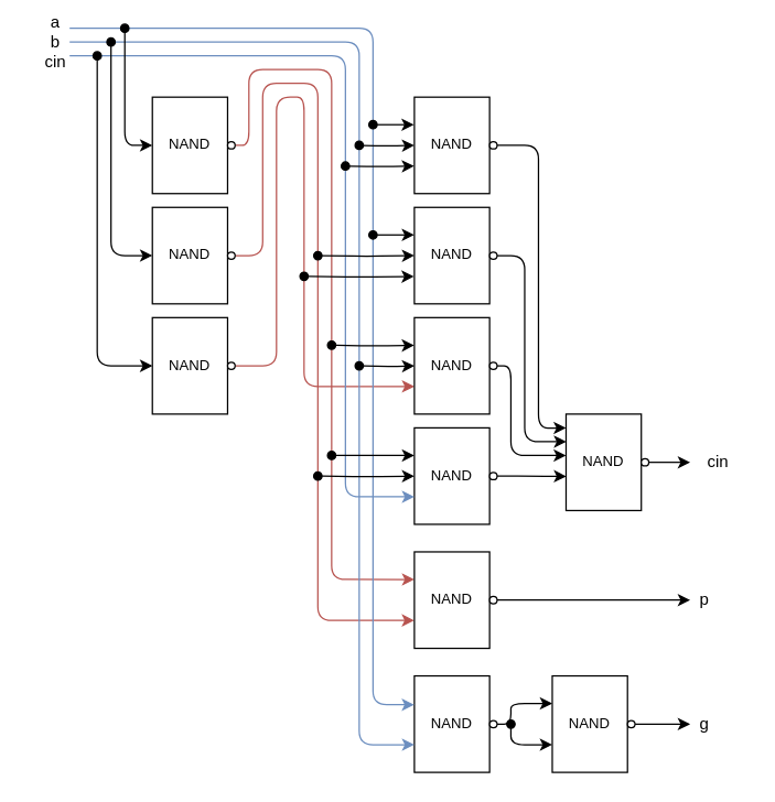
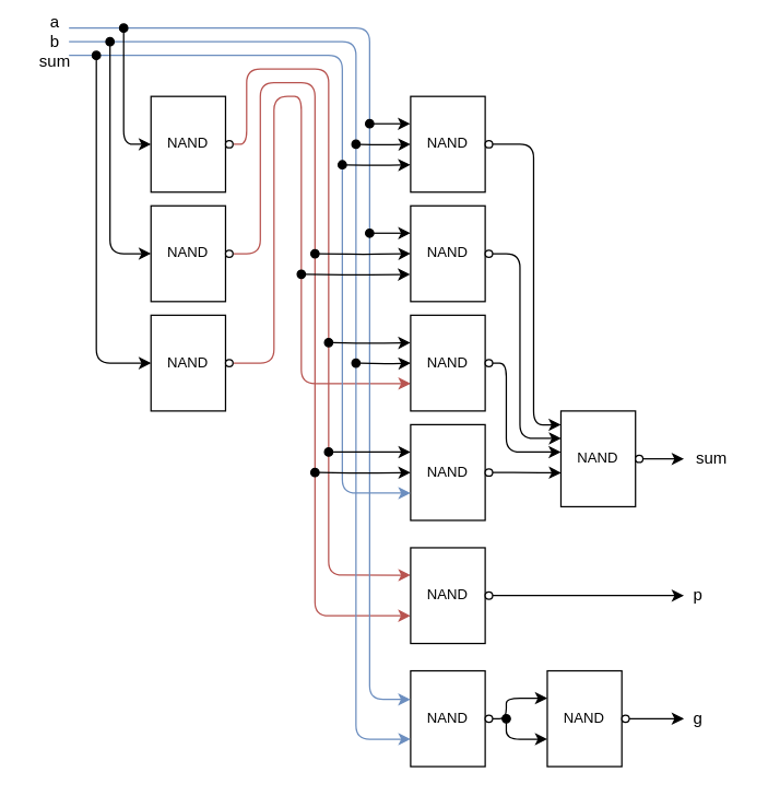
  <mxCell id="0" />
  <mxCell id="1" parent="0" />
  <mxCell id="2" style="edgeStyle=orthogonalEdgeStyle;rounded=1;orthogonalLoop=1;jettySize=auto;html=1;fillColor=#f8cecc;strokeColor=#b85450;entryX=0;entryY=0.286;entryDx=0;entryDy=0;entryPerimeter=0;" edge="1" parent="1" source="3" target="17"><mxGeometry relative="1" as="geometry"><mxPoint x="240" y="60" as="targetPoint" /><Array as="points"><mxPoint x="180" y="105" /><mxPoint x="180" y="50" /><mxPoint x="240" y="50" /><mxPoint x="240" y="420" /></Array></mxGeometry></mxCell>
  <mxCell id="3" value="" style="verticalLabelPosition=bottom;shadow=0;dashed=0;align=center;html=1;verticalAlign=top;shape=mxgraph.electrical.iec_logic_gates.nand;" vertex="1" parent="1"><mxGeometry x="110" y="70" width="60" height="70" as="geometry" /></mxCell>
  <mxCell id="4" style="edgeStyle=orthogonalEdgeStyle;rounded=1;orthogonalLoop=1;jettySize=auto;html=1;fillColor=#f8cecc;strokeColor=#b85450;entryX=-0.002;entryY=0.71;entryDx=0;entryDy=0;entryPerimeter=0;" edge="1" parent="1" source="5" target="17"><mxGeometry relative="1" as="geometry"><mxPoint x="230" y="60" as="targetPoint" /><Array as="points"><mxPoint x="190" y="185" /><mxPoint x="190" y="60" /><mxPoint x="230" y="60" /><mxPoint x="230" y="450" /></Array></mxGeometry></mxCell>
  <mxCell id="5" value="" style="verticalLabelPosition=bottom;shadow=0;dashed=0;align=center;html=1;verticalAlign=top;shape=mxgraph.electrical.iec_logic_gates.nand;" vertex="1" parent="1"><mxGeometry x="110" y="150" width="60" height="70" as="geometry" /></mxCell>
  <mxCell id="6" style="edgeStyle=orthogonalEdgeStyle;rounded=1;orthogonalLoop=1;jettySize=auto;html=1;fillColor=#f8cecc;strokeColor=#b85450;entryX=0;entryY=0.714;entryDx=0;entryDy=0;entryPerimeter=0;" edge="1" parent="1" source="7" target="13"><mxGeometry relative="1" as="geometry"><mxPoint x="220" y="60" as="targetPoint" /><Array as="points"><mxPoint x="200" y="265" /><mxPoint x="200" y="70" /><mxPoint x="220" y="70" /><mxPoint x="220" y="280" /></Array></mxGeometry></mxCell>
  <mxCell id="7" value="" style="verticalLabelPosition=bottom;shadow=0;dashed=0;align=center;html=1;verticalAlign=top;shape=mxgraph.electrical.iec_logic_gates.nand;" vertex="1" parent="1"><mxGeometry x="110" y="230" width="60" height="70" as="geometry" /></mxCell>
  <mxCell id="8" style="edgeStyle=orthogonalEdgeStyle;rounded=1;orthogonalLoop=1;jettySize=auto;html=1;entryX=0;entryY=0.144;entryDx=0;entryDy=0;entryPerimeter=0;" edge="1" parent="1" source="9" target="38"><mxGeometry relative="1" as="geometry"><mxPoint x="410" y="310" as="targetPoint" /><Array as="points"><mxPoint x="390" y="105" /><mxPoint x="390" y="310" /></Array></mxGeometry></mxCell>
  <mxCell id="9" value="" style="verticalLabelPosition=bottom;shadow=0;dashed=0;align=center;html=1;verticalAlign=top;shape=mxgraph.electrical.iec_logic_gates.nand;" vertex="1" parent="1"><mxGeometry x="300" y="70" width="60" height="70" as="geometry" /></mxCell>
  <mxCell id="10" style="edgeStyle=orthogonalEdgeStyle;rounded=1;orthogonalLoop=1;jettySize=auto;html=1;entryX=0.003;entryY=0.286;entryDx=0;entryDy=0;entryPerimeter=0;" edge="1" parent="1" source="11" target="38"><mxGeometry relative="1" as="geometry"><mxPoint x="410" y="320" as="targetPoint" /><Array as="points"><mxPoint x="380" y="185" /><mxPoint x="380" y="320" /></Array></mxGeometry></mxCell>
  <mxCell id="11" value="" style="verticalLabelPosition=bottom;shadow=0;dashed=0;align=center;html=1;verticalAlign=top;shape=mxgraph.electrical.iec_logic_gates.nand;" vertex="1" parent="1"><mxGeometry x="300" y="150" width="60" height="70" as="geometry" /></mxCell>
  <mxCell id="12" style="edgeStyle=orthogonalEdgeStyle;rounded=1;orthogonalLoop=1;jettySize=auto;html=1;" edge="1" parent="1" source="13"><mxGeometry relative="1" as="geometry"><mxPoint x="410" y="330" as="targetPoint" /><Array as="points"><mxPoint x="370" y="265" /><mxPoint x="370" y="330" /></Array></mxGeometry></mxCell>
  <mxCell id="13" value="" style="verticalLabelPosition=bottom;shadow=0;dashed=0;align=center;html=1;verticalAlign=top;shape=mxgraph.electrical.iec_logic_gates.nand;" vertex="1" parent="1"><mxGeometry x="300" y="230" width="60" height="70" as="geometry" /></mxCell>
  <mxCell id="14" style="edgeStyle=orthogonalEdgeStyle;rounded=1;orthogonalLoop=1;jettySize=auto;html=1;entryX=0.003;entryY=0.646;entryDx=0;entryDy=0;entryPerimeter=0;" edge="1" parent="1" source="15" target="38"><mxGeometry relative="1" as="geometry"><mxPoint x="410" y="345" as="targetPoint" /></mxGeometry></mxCell>
  <mxCell id="15" value="" style="verticalLabelPosition=bottom;shadow=0;dashed=0;align=center;html=1;verticalAlign=top;shape=mxgraph.electrical.iec_logic_gates.nand;" vertex="1" parent="1"><mxGeometry x="300" y="310" width="60" height="70" as="geometry" /></mxCell>
  <mxCell id="16" style="edgeStyle=orthogonalEdgeStyle;rounded=1;orthogonalLoop=1;jettySize=auto;html=1;startArrow=none;startFill=0;" edge="1" parent="1" source="17"><mxGeometry relative="1" as="geometry"><mxPoint x="500" y="435" as="targetPoint" /></mxGeometry></mxCell>
  <mxCell id="17" value="" style="verticalLabelPosition=bottom;shadow=0;dashed=0;align=center;html=1;verticalAlign=top;shape=mxgraph.electrical.iec_logic_gates.nand;" vertex="1" parent="1"><mxGeometry x="300" y="400" width="60" height="70" as="geometry" /></mxCell>
  <mxCell id="18" style="edgeStyle=orthogonalEdgeStyle;rounded=1;orthogonalLoop=1;jettySize=auto;html=1;startArrow=none;startFill=0;" edge="1" parent="1" source="19"><mxGeometry relative="1" as="geometry"><mxPoint x="500" y="525" as="targetPoint" /></mxGeometry></mxCell>
  <mxCell id="19" value="" style="verticalLabelPosition=bottom;shadow=0;dashed=0;align=center;html=1;verticalAlign=top;shape=mxgraph.electrical.iec_logic_gates.nand;" vertex="1" parent="1"><mxGeometry x="400" y="490" width="60" height="70" as="geometry" /></mxCell>
  <mxCell id="20" style="edgeStyle=orthogonalEdgeStyle;rounded=1;orthogonalLoop=1;jettySize=auto;html=1;entryX=0;entryY=0.286;entryDx=0;entryDy=0;entryPerimeter=0;startArrow=none;startFill=0;" edge="1" parent="1" source="22" target="19"><mxGeometry relative="1" as="geometry"><Array as="points"><mxPoint x="370" y="525" /><mxPoint x="370" y="510" /></Array></mxGeometry></mxCell>
  <mxCell id="21" style="edgeStyle=orthogonalEdgeStyle;rounded=1;orthogonalLoop=1;jettySize=auto;html=1;startArrow=oval;startFill=1;entryX=0;entryY=0.714;entryDx=0;entryDy=0;entryPerimeter=0;" edge="1" parent="1" target="19"><mxGeometry relative="1" as="geometry"><mxPoint x="370" y="525" as="sourcePoint" /><mxPoint x="380" y="540" as="targetPoint" /><Array as="points"><mxPoint x="370" y="525" /><mxPoint x="370" y="540" /></Array></mxGeometry></mxCell>
  <mxCell id="22" value="" style="verticalLabelPosition=bottom;shadow=0;dashed=0;align=center;html=1;verticalAlign=top;shape=mxgraph.electrical.iec_logic_gates.nand;" vertex="1" parent="1"><mxGeometry x="300" y="490" width="60" height="70" as="geometry" /></mxCell>
  <mxCell id="23" value="" style="endArrow=classic;html=1;edgeStyle=orthogonalEdgeStyle;fillColor=#dae8fc;strokeColor=#6c8ebf;entryX=-0.002;entryY=0.298;entryDx=0;entryDy=0;entryPerimeter=0;" edge="1" parent="1" target="22"><mxGeometry width="50" height="50" relative="1" as="geometry"><mxPoint x="50" y="20" as="sourcePoint" /><mxPoint x="270" y="510.571" as="targetPoint" /><Array as="points"><mxPoint x="50" y="20" /><mxPoint x="270" y="20" /><mxPoint x="270" y="511" /></Array></mxGeometry></mxCell>
  <mxCell id="24" value="" style="endArrow=classic;html=1;edgeStyle=orthogonalEdgeStyle;fillColor=#dae8fc;strokeColor=#6c8ebf;entryX=0;entryY=0.714;entryDx=0;entryDy=0;entryPerimeter=0;" edge="1" parent="1" target="22"><mxGeometry width="50" height="50" relative="1" as="geometry"><mxPoint x="50" y="30" as="sourcePoint" /><mxPoint x="260" y="360" as="targetPoint" /><Array as="points"><mxPoint x="50" y="30" /><mxPoint x="260" y="30" /><mxPoint x="260" y="540" /></Array></mxGeometry></mxCell>
  <mxCell id="25" value="" style="endArrow=classic;html=1;edgeStyle=orthogonalEdgeStyle;fillColor=#dae8fc;strokeColor=#6c8ebf;entryX=0;entryY=0.714;entryDx=0;entryDy=0;entryPerimeter=0;" edge="1" parent="1" target="15"><mxGeometry width="50" height="50" relative="1" as="geometry"><mxPoint x="50" y="40" as="sourcePoint" /><mxPoint x="250" y="350" as="targetPoint" /><Array as="points"><mxPoint x="250" y="40" /><mxPoint x="250" y="360" /></Array></mxGeometry></mxCell>
  <mxCell id="26" value="p" style="text;html=1;align=center;verticalAlign=middle;resizable=0;points=[];autosize=1;" vertex="1" parent="1"><mxGeometry x="500" y="425" width="20" height="20" as="geometry" /></mxCell>
  <mxCell id="27" style="edgeStyle=orthogonalEdgeStyle;rounded=1;orthogonalLoop=1;jettySize=auto;html=1;startArrow=oval;startFill=1;" edge="1" parent="1"><mxGeometry relative="1" as="geometry"><mxPoint x="300" y="330" as="targetPoint" /><mxPoint x="240" y="330" as="sourcePoint" /></mxGeometry></mxCell>
  <mxCell id="28" style="edgeStyle=orthogonalEdgeStyle;rounded=1;orthogonalLoop=1;jettySize=auto;html=1;startArrow=oval;startFill=1;" edge="1" parent="1" target="15"><mxGeometry relative="1" as="geometry"><mxPoint x="230" y="345" as="sourcePoint" /></mxGeometry></mxCell>
  <mxCell id="29" style="edgeStyle=orthogonalEdgeStyle;rounded=1;orthogonalLoop=1;jettySize=auto;html=1;startArrow=oval;startFill=1;entryX=-0.002;entryY=0.287;entryDx=0;entryDy=0;entryPerimeter=0;" edge="1" parent="1" target="13"><mxGeometry relative="1" as="geometry"><mxPoint x="280" y="250" as="targetPoint" /><mxPoint x="240" y="250" as="sourcePoint" /></mxGeometry></mxCell>
  <mxCell id="30" style="edgeStyle=orthogonalEdgeStyle;rounded=1;orthogonalLoop=1;jettySize=auto;html=1;startArrow=oval;startFill=1;" edge="1" parent="1" target="13"><mxGeometry relative="1" as="geometry"><mxPoint x="260" y="265" as="sourcePoint" /></mxGeometry></mxCell>
  <mxCell id="31" style="edgeStyle=orthogonalEdgeStyle;rounded=1;orthogonalLoop=1;jettySize=auto;html=1;startArrow=oval;startFill=1;entryX=-0.005;entryY=0.717;entryDx=0;entryDy=0;entryPerimeter=0;" edge="1" parent="1" target="11"><mxGeometry relative="1" as="geometry"><mxPoint x="290" y="200" as="targetPoint" /><mxPoint x="220" y="200" as="sourcePoint" /></mxGeometry></mxCell>
  <mxCell id="32" style="edgeStyle=orthogonalEdgeStyle;rounded=1;orthogonalLoop=1;jettySize=auto;html=1;startArrow=oval;startFill=1;entryX=-0.002;entryY=0.281;entryDx=0;entryDy=0;entryPerimeter=0;" edge="1" parent="1" target="11"><mxGeometry relative="1" as="geometry"><mxPoint x="290" y="170" as="targetPoint" /><mxPoint x="270" y="170" as="sourcePoint" /></mxGeometry></mxCell>
  <mxCell id="33" style="edgeStyle=orthogonalEdgeStyle;rounded=1;orthogonalLoop=1;jettySize=auto;html=1;startArrow=oval;startFill=1;entryX=-0.002;entryY=0.714;entryDx=0;entryDy=0;entryPerimeter=0;" edge="1" parent="1" target="9"><mxGeometry relative="1" as="geometry"><mxPoint x="290" y="120" as="targetPoint" /><mxPoint x="250" y="120" as="sourcePoint" /></mxGeometry></mxCell>
  <mxCell id="34" style="edgeStyle=orthogonalEdgeStyle;rounded=1;orthogonalLoop=1;jettySize=auto;html=1;startArrow=oval;startFill=1;entryX=-0.005;entryY=0.284;entryDx=0;entryDy=0;entryPerimeter=0;" edge="1" parent="1" target="9"><mxGeometry relative="1" as="geometry"><mxPoint x="290" y="90" as="targetPoint" /><mxPoint x="270" y="90" as="sourcePoint" /></mxGeometry></mxCell>
  <mxCell id="35" style="edgeStyle=orthogonalEdgeStyle;rounded=1;orthogonalLoop=1;jettySize=auto;html=1;startArrow=oval;startFill=1;" edge="1" parent="1" target="9"><mxGeometry relative="1" as="geometry"><mxPoint x="260" y="105" as="sourcePoint" /></mxGeometry></mxCell>
  <mxCell id="36" style="edgeStyle=orthogonalEdgeStyle;rounded=1;orthogonalLoop=1;jettySize=auto;html=1;startArrow=oval;startFill=1;" edge="1" parent="1" target="11"><mxGeometry relative="1" as="geometry"><mxPoint x="230" y="185" as="sourcePoint" /></mxGeometry></mxCell>
  <mxCell id="37" style="edgeStyle=orthogonalEdgeStyle;rounded=1;orthogonalLoop=1;jettySize=auto;html=1;startArrow=none;startFill=0;" edge="1" parent="1" source="38"><mxGeometry relative="1" as="geometry"><mxPoint x="500" y="335" as="targetPoint" /></mxGeometry></mxCell>
  <mxCell id="38" value="" style="verticalLabelPosition=bottom;shadow=0;dashed=0;align=center;html=1;verticalAlign=top;shape=mxgraph.electrical.iec_logic_gates.nand;" vertex="1" parent="1"><mxGeometry x="410" y="300" width="60" height="70" as="geometry" /></mxCell>
  <mxCell id="39" value="g" style="text;html=1;align=center;verticalAlign=middle;resizable=0;points=[];autosize=1;" vertex="1" parent="1"><mxGeometry x="500" y="515" width="20" height="20" as="geometry" /></mxCell>
- <mxCell id="40" value="cin" style="text;html=1;align=center;verticalAlign=middle;resizable=0;points=[];autosize=1;" vertex="1" parent="1"><mxGeometry x="500" y="325" width="40" height="20" as="geometry" /></mxCell>
+ <mxCell id="40" value="sum" style="text;html=1;align=center;verticalAlign=middle;resizable=0;points=[];autosize=1;" vertex="1" parent="1"><mxGeometry x="500" y="325" width="40" height="20" as="geometry" /></mxCell>
  <mxCell id="41" style="edgeStyle=orthogonalEdgeStyle;rounded=1;orthogonalLoop=1;jettySize=auto;html=1;startArrow=oval;startFill=1;" edge="1" parent="1" target="3"><mxGeometry relative="1" as="geometry"><mxPoint x="90" y="20" as="sourcePoint" /><Array as="points"><mxPoint x="90" y="105" /></Array></mxGeometry></mxCell>
  <mxCell id="42" style="edgeStyle=orthogonalEdgeStyle;rounded=1;orthogonalLoop=1;jettySize=auto;html=1;startArrow=oval;startFill=1;" edge="1" parent="1" target="5"><mxGeometry relative="1" as="geometry"><mxPoint x="80" y="30" as="sourcePoint" /><Array as="points"><mxPoint x="80" y="185" /></Array></mxGeometry></mxCell>
  <mxCell id="43" style="edgeStyle=orthogonalEdgeStyle;rounded=1;orthogonalLoop=1;jettySize=auto;html=1;startArrow=oval;startFill=1;" edge="1" parent="1" target="7"><mxGeometry relative="1" as="geometry"><mxPoint x="70" y="40" as="sourcePoint" /><Array as="points"><mxPoint x="70" y="265" /></Array></mxGeometry></mxCell>
- <mxCell id="44" value="a&lt;br&gt;b&lt;br&gt;cin" style="text;html=1;strokeColor=none;fillColor=none;align=center;verticalAlign=middle;whiteSpace=wrap;rounded=0;" vertex="1" parent="1"><mxGeometry x="20" y="20" width="40" height="20" as="geometry" /></mxCell>
+ <mxCell id="44" value="a&lt;br&gt;b&lt;br&gt;sum" style="text;html=1;strokeColor=none;fillColor=none;align=center;verticalAlign=middle;whiteSpace=wrap;rounded=0;" vertex="1" parent="1"><mxGeometry x="20" y="20" width="40" height="20" as="geometry" /></mxCell>
